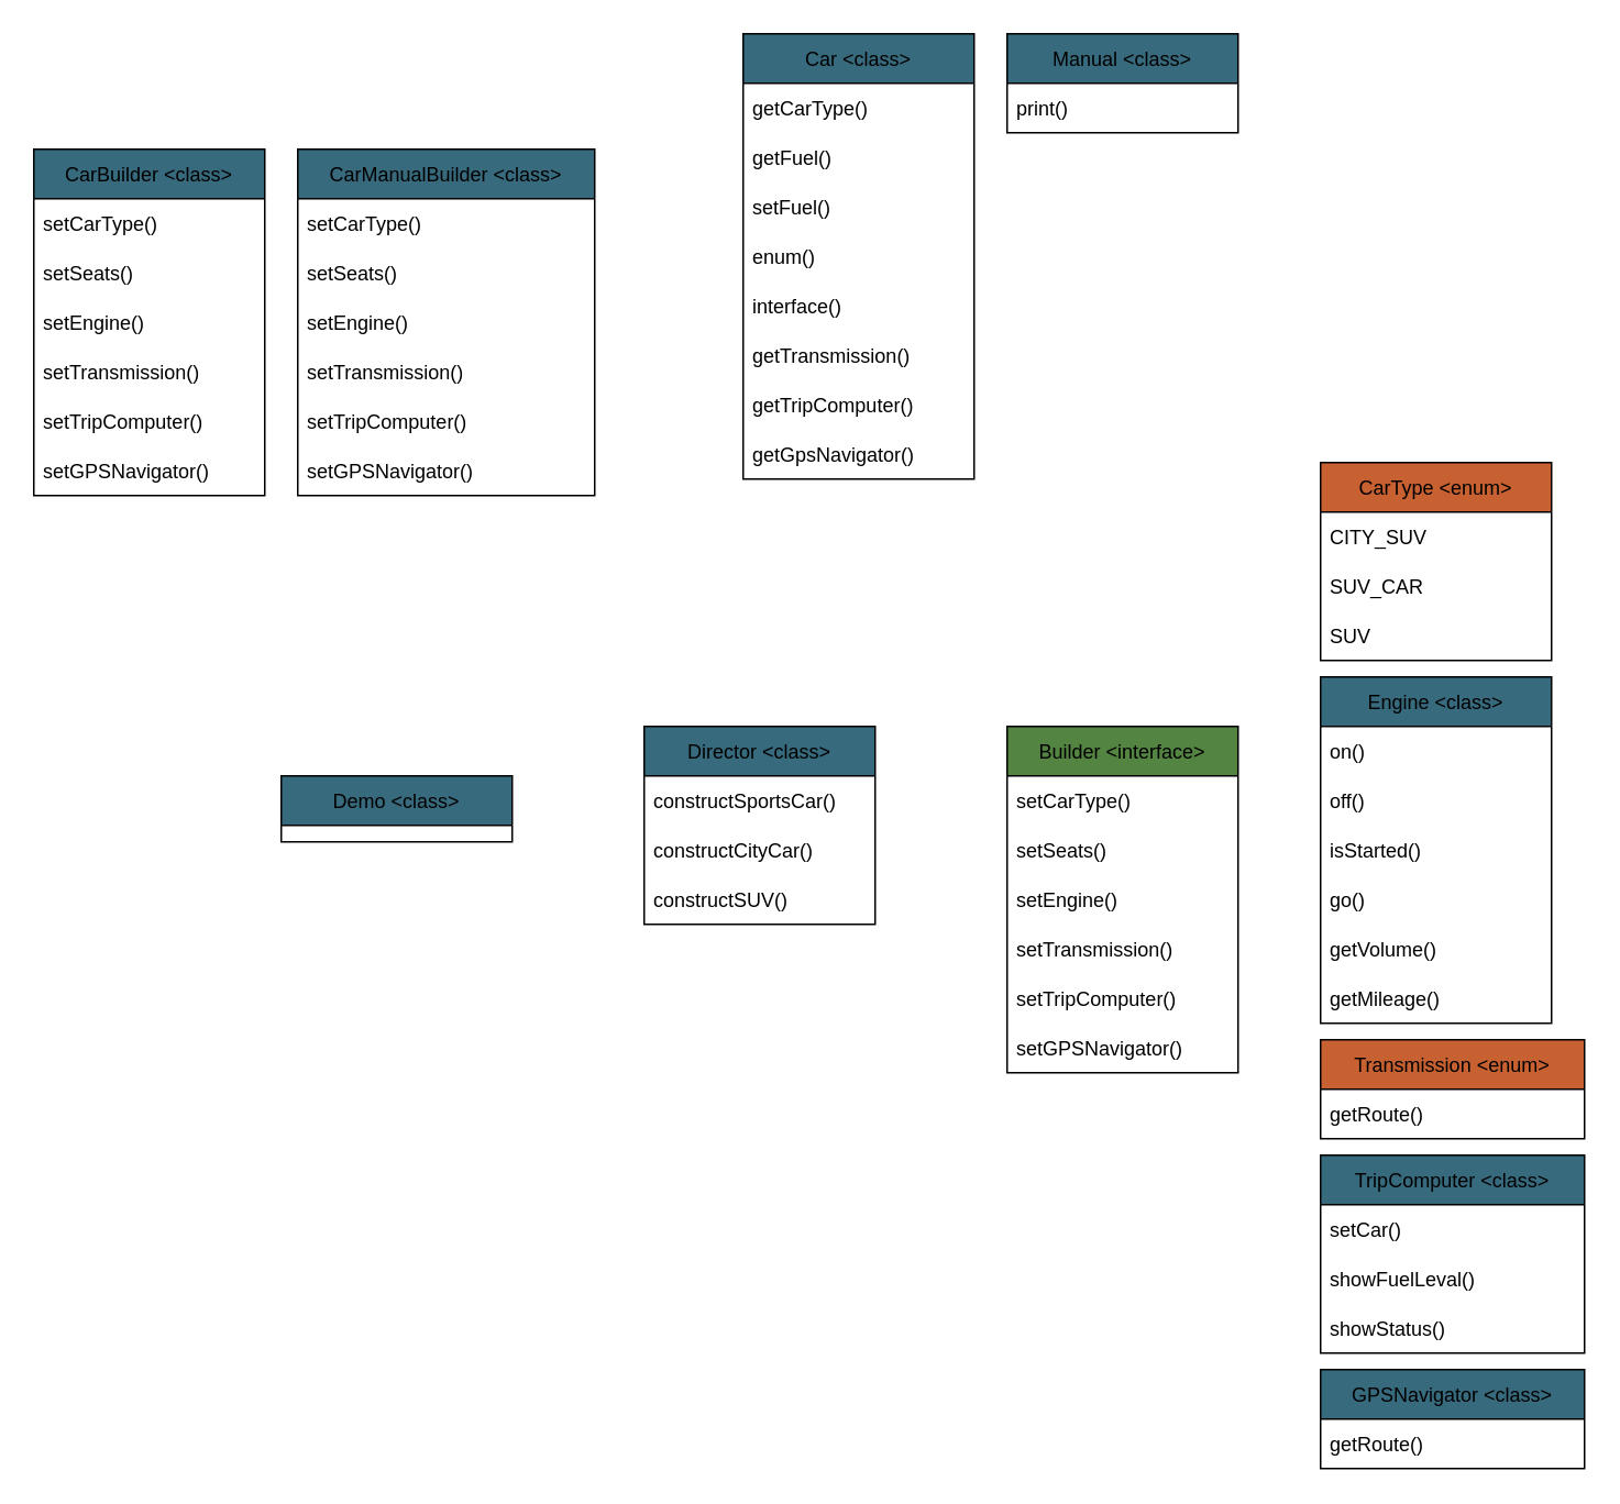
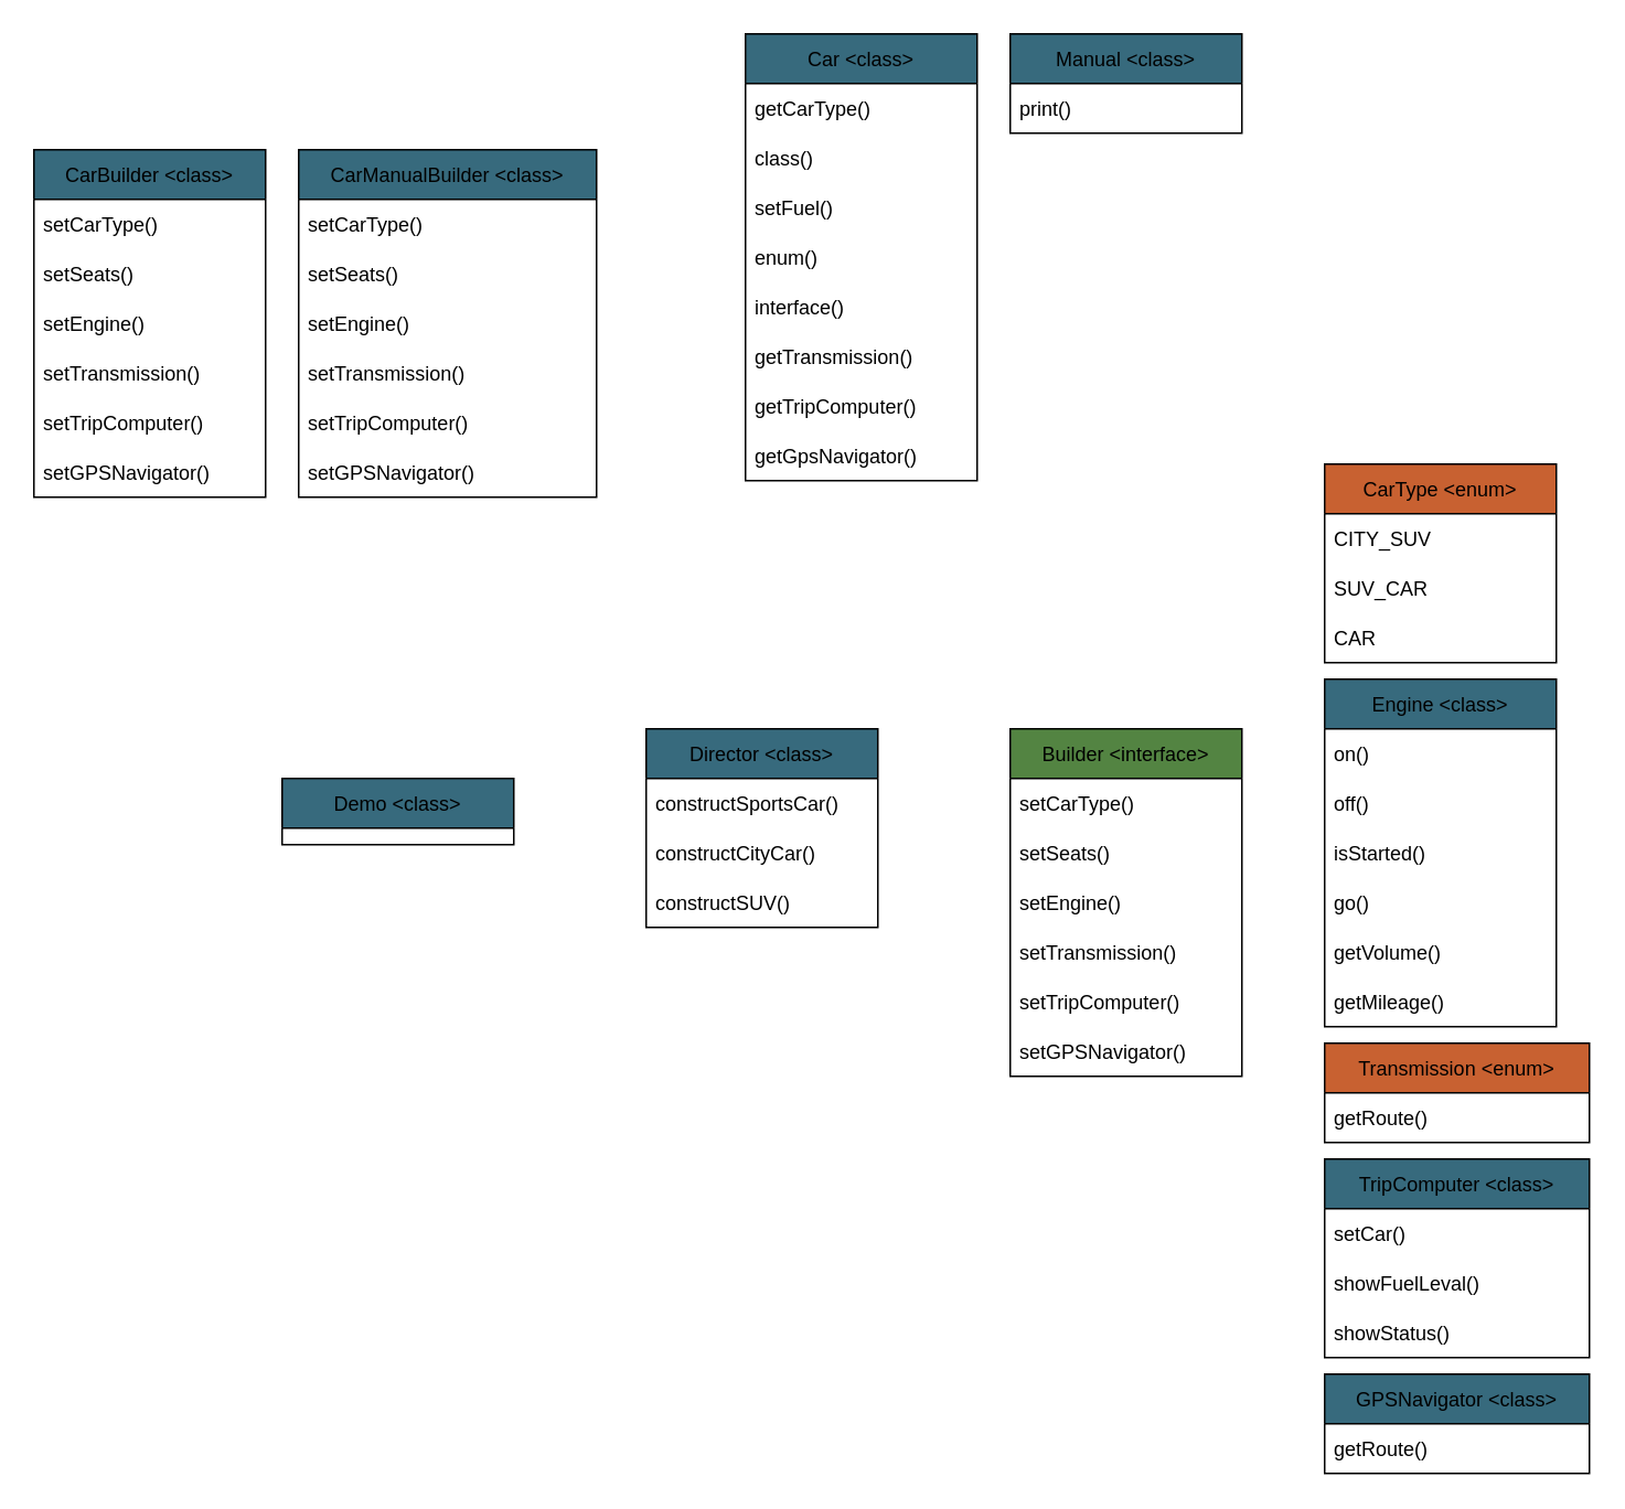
  <mxCell id="0" />
  <mxCell id="1" parent="0" />
  <mxCell id="2" value="Builder &lt;interface&gt;" style="swimlane;fontStyle=0;childLayout=stackLayout;horizontal=1;startSize=30;horizontalStack=0;resizeParent=1;resizeParentMax=0;resizeLast=0;collapsible=1;marginBottom=0;fillColor=#538442;" vertex="1" parent="1"><mxGeometry x="610" y="440" width="140" height="210" as="geometry" /></mxCell>
  <mxCell id="3" value="setCarType()" style="text;strokeColor=none;fillColor=none;align=left;verticalAlign=middle;spacingLeft=4;spacingRight=4;overflow=hidden;points=[[0,0.5],[1,0.5]];portConstraint=eastwest;rotatable=0;" vertex="1" parent="2"><mxGeometry y="30" width="140" height="30" as="geometry" /></mxCell>
  <mxCell id="4" value="setSeats()" style="text;strokeColor=none;fillColor=none;align=left;verticalAlign=middle;spacingLeft=4;spacingRight=4;overflow=hidden;points=[[0,0.5],[1,0.5]];portConstraint=eastwest;rotatable=0;" vertex="1" parent="2"><mxGeometry y="60" width="140" height="30" as="geometry" /></mxCell>
  <mxCell id="5" value="setEngine()" style="text;strokeColor=none;fillColor=none;align=left;verticalAlign=middle;spacingLeft=4;spacingRight=4;overflow=hidden;points=[[0,0.5],[1,0.5]];portConstraint=eastwest;rotatable=0;" vertex="1" parent="2"><mxGeometry y="90" width="140" height="30" as="geometry" /></mxCell>
  <mxCell id="6" value="setTransmission()" style="text;strokeColor=none;fillColor=none;align=left;verticalAlign=middle;spacingLeft=4;spacingRight=4;overflow=hidden;points=[[0,0.5],[1,0.5]];portConstraint=eastwest;rotatable=0;" vertex="1" parent="2"><mxGeometry y="120" width="140" height="30" as="geometry" /></mxCell>
  <mxCell id="7" value="setTripComputer()" style="text;strokeColor=none;fillColor=none;align=left;verticalAlign=middle;spacingLeft=4;spacingRight=4;overflow=hidden;points=[[0,0.5],[1,0.5]];portConstraint=eastwest;rotatable=0;" vertex="1" parent="2"><mxGeometry y="150" width="140" height="30" as="geometry" /></mxCell>
  <mxCell id="8" value="setGPSNavigator()" style="text;strokeColor=none;fillColor=none;align=left;verticalAlign=middle;spacingLeft=4;spacingRight=4;overflow=hidden;points=[[0,0.5],[1,0.5]];portConstraint=eastwest;rotatable=0;" vertex="1" parent="2"><mxGeometry y="180" width="140" height="30" as="geometry" /></mxCell>
  <mxCell id="9" value="CarBuilder &lt;class&gt;" style="swimlane;fontStyle=0;childLayout=stackLayout;horizontal=1;startSize=30;horizontalStack=0;resizeParent=1;resizeParentMax=0;resizeLast=0;collapsible=1;marginBottom=0;fillColor=#376A7D;" vertex="1" parent="1"><mxGeometry x="20" y="90" width="140" height="210" as="geometry" /></mxCell>
  <mxCell id="10" value="setCarType()" style="text;strokeColor=none;fillColor=none;align=left;verticalAlign=middle;spacingLeft=4;spacingRight=4;overflow=hidden;points=[[0,0.5],[1,0.5]];portConstraint=eastwest;rotatable=0;" vertex="1" parent="9"><mxGeometry y="30" width="140" height="30" as="geometry" /></mxCell>
  <mxCell id="11" value="setSeats()" style="text;strokeColor=none;fillColor=none;align=left;verticalAlign=middle;spacingLeft=4;spacingRight=4;overflow=hidden;points=[[0,0.5],[1,0.5]];portConstraint=eastwest;rotatable=0;" vertex="1" parent="9"><mxGeometry y="60" width="140" height="30" as="geometry" /></mxCell>
  <mxCell id="12" value="setEngine()" style="text;strokeColor=none;fillColor=none;align=left;verticalAlign=middle;spacingLeft=4;spacingRight=4;overflow=hidden;points=[[0,0.5],[1,0.5]];portConstraint=eastwest;rotatable=0;" vertex="1" parent="9"><mxGeometry y="90" width="140" height="30" as="geometry" /></mxCell>
  <mxCell id="13" value="setTransmission()" style="text;strokeColor=none;fillColor=none;align=left;verticalAlign=middle;spacingLeft=4;spacingRight=4;overflow=hidden;points=[[0,0.5],[1,0.5]];portConstraint=eastwest;rotatable=0;" vertex="1" parent="9"><mxGeometry y="120" width="140" height="30" as="geometry" /></mxCell>
  <mxCell id="14" value="setTripComputer()" style="text;strokeColor=none;fillColor=none;align=left;verticalAlign=middle;spacingLeft=4;spacingRight=4;overflow=hidden;points=[[0,0.5],[1,0.5]];portConstraint=eastwest;rotatable=0;" vertex="1" parent="9"><mxGeometry y="150" width="140" height="30" as="geometry" /></mxCell>
  <mxCell id="15" value="setGPSNavigator()" style="text;strokeColor=none;fillColor=none;align=left;verticalAlign=middle;spacingLeft=4;spacingRight=4;overflow=hidden;points=[[0,0.5],[1,0.5]];portConstraint=eastwest;rotatable=0;" vertex="1" parent="9"><mxGeometry y="180" width="140" height="30" as="geometry" /></mxCell>
  <mxCell id="16" value="CarManualBuilder &lt;class&gt;" style="swimlane;fontStyle=0;childLayout=stackLayout;horizontal=1;startSize=30;horizontalStack=0;resizeParent=1;resizeParentMax=0;resizeLast=0;collapsible=1;marginBottom=0;fillColor=#376A7D;" vertex="1" parent="1"><mxGeometry x="180" y="90" width="180" height="210" as="geometry" /></mxCell>
  <mxCell id="17" value="setCarType()" style="text;strokeColor=none;fillColor=none;align=left;verticalAlign=middle;spacingLeft=4;spacingRight=4;overflow=hidden;points=[[0,0.5],[1,0.5]];portConstraint=eastwest;rotatable=0;" vertex="1" parent="16"><mxGeometry y="30" width="180" height="30" as="geometry" /></mxCell>
  <mxCell id="18" value="setSeats()" style="text;strokeColor=none;fillColor=none;align=left;verticalAlign=middle;spacingLeft=4;spacingRight=4;overflow=hidden;points=[[0,0.5],[1,0.5]];portConstraint=eastwest;rotatable=0;" vertex="1" parent="16"><mxGeometry y="60" width="180" height="30" as="geometry" /></mxCell>
  <mxCell id="19" value="setEngine()" style="text;strokeColor=none;fillColor=none;align=left;verticalAlign=middle;spacingLeft=4;spacingRight=4;overflow=hidden;points=[[0,0.5],[1,0.5]];portConstraint=eastwest;rotatable=0;" vertex="1" parent="16"><mxGeometry y="90" width="180" height="30" as="geometry" /></mxCell>
  <mxCell id="20" value="setTransmission()" style="text;strokeColor=none;fillColor=none;align=left;verticalAlign=middle;spacingLeft=4;spacingRight=4;overflow=hidden;points=[[0,0.5],[1,0.5]];portConstraint=eastwest;rotatable=0;" vertex="1" parent="16"><mxGeometry y="120" width="180" height="30" as="geometry" /></mxCell>
  <mxCell id="21" value="setTripComputer()" style="text;strokeColor=none;fillColor=none;align=left;verticalAlign=middle;spacingLeft=4;spacingRight=4;overflow=hidden;points=[[0,0.5],[1,0.5]];portConstraint=eastwest;rotatable=0;" vertex="1" parent="16"><mxGeometry y="150" width="180" height="30" as="geometry" /></mxCell>
  <mxCell id="22" value="setGPSNavigator()" style="text;strokeColor=none;fillColor=none;align=left;verticalAlign=middle;spacingLeft=4;spacingRight=4;overflow=hidden;points=[[0,0.5],[1,0.5]];portConstraint=eastwest;rotatable=0;" vertex="1" parent="16"><mxGeometry y="180" width="180" height="30" as="geometry" /></mxCell>
  <mxCell id="23" value="Car &lt;class&gt;" style="swimlane;fontStyle=0;childLayout=stackLayout;horizontal=1;startSize=30;horizontalStack=0;resizeParent=1;resizeParentMax=0;resizeLast=0;collapsible=1;marginBottom=0;fillColor=#376A7D;" vertex="1" parent="1"><mxGeometry x="450" y="20" width="140" height="270" as="geometry" /></mxCell>
  <mxCell id="24" value="getCarType()" style="text;strokeColor=none;fillColor=none;align=left;verticalAlign=middle;spacingLeft=4;spacingRight=4;overflow=hidden;points=[[0,0.5],[1,0.5]];portConstraint=eastwest;rotatable=0;" vertex="1" parent="23"><mxGeometry y="30" width="140" height="30" as="geometry" /></mxCell>
- <mxCell id="25" value="getFuel()" style="text;strokeColor=none;fillColor=none;align=left;verticalAlign=middle;spacingLeft=4;spacingRight=4;overflow=hidden;points=[[0,0.5],[1,0.5]];portConstraint=eastwest;rotatable=0;" vertex="1" parent="23"><mxGeometry y="60" width="140" height="30" as="geometry" /></mxCell>
+ <mxCell id="25" value="class()" style="text;strokeColor=none;fillColor=none;align=left;verticalAlign=middle;spacingLeft=4;spacingRight=4;overflow=hidden;points=[[0,0.5],[1,0.5]];portConstraint=eastwest;rotatable=0;" vertex="1" parent="23"><mxGeometry y="60" width="140" height="30" as="geometry" /></mxCell>
  <mxCell id="26" value="setFuel()" style="text;strokeColor=none;fillColor=none;align=left;verticalAlign=middle;spacingLeft=4;spacingRight=4;overflow=hidden;points=[[0,0.5],[1,0.5]];portConstraint=eastwest;rotatable=0;" vertex="1" parent="23"><mxGeometry y="90" width="140" height="30" as="geometry" /></mxCell>
  <mxCell id="27" value="enum()" style="text;strokeColor=none;fillColor=none;align=left;verticalAlign=middle;spacingLeft=4;spacingRight=4;overflow=hidden;points=[[0,0.5],[1,0.5]];portConstraint=eastwest;rotatable=0;" vertex="1" parent="23"><mxGeometry y="120" width="140" height="30" as="geometry" /></mxCell>
  <mxCell id="28" value="interface()" style="text;strokeColor=none;fillColor=none;align=left;verticalAlign=middle;spacingLeft=4;spacingRight=4;overflow=hidden;points=[[0,0.5],[1,0.5]];portConstraint=eastwest;rotatable=0;" vertex="1" parent="23"><mxGeometry y="150" width="140" height="30" as="geometry" /></mxCell>
  <mxCell id="29" value="getTransmission()" style="text;strokeColor=none;fillColor=none;align=left;verticalAlign=middle;spacingLeft=4;spacingRight=4;overflow=hidden;points=[[0,0.5],[1,0.5]];portConstraint=eastwest;rotatable=0;" vertex="1" parent="23"><mxGeometry y="180" width="140" height="30" as="geometry" /></mxCell>
  <mxCell id="30" value="getTripComputer()" style="text;strokeColor=none;fillColor=none;align=left;verticalAlign=middle;spacingLeft=4;spacingRight=4;overflow=hidden;points=[[0,0.5],[1,0.5]];portConstraint=eastwest;rotatable=0;" vertex="1" parent="23"><mxGeometry y="210" width="140" height="30" as="geometry" /></mxCell>
  <mxCell id="31" value="getGpsNavigator()" style="text;strokeColor=none;fillColor=none;align=left;verticalAlign=middle;spacingLeft=4;spacingRight=4;overflow=hidden;points=[[0,0.5],[1,0.5]];portConstraint=eastwest;rotatable=0;" vertex="1" parent="23"><mxGeometry y="240" width="140" height="30" as="geometry" /></mxCell>
  <mxCell id="32" value="CarType &lt;enum&gt;" style="swimlane;fontStyle=0;childLayout=stackLayout;horizontal=1;startSize=30;horizontalStack=0;resizeParent=1;resizeParentMax=0;resizeLast=0;collapsible=1;marginBottom=0;fillColor=#C86131;" vertex="1" parent="1"><mxGeometry x="800" y="280" width="140" height="120" as="geometry" /></mxCell>
  <mxCell id="33" value="CITY_SUV    " style="text;strokeColor=none;fillColor=none;align=left;verticalAlign=middle;spacingLeft=4;spacingRight=4;overflow=hidden;points=[[0,0.5],[1,0.5]];portConstraint=eastwest;rotatable=0;" vertex="1" parent="32"><mxGeometry y="30" width="140" height="30" as="geometry" /></mxCell>
  <mxCell id="34" value="SUV_CAR" style="text;strokeColor=none;fillColor=none;align=left;verticalAlign=middle;spacingLeft=4;spacingRight=4;overflow=hidden;points=[[0,0.5],[1,0.5]];portConstraint=eastwest;rotatable=0;" vertex="1" parent="32"><mxGeometry y="60" width="140" height="30" as="geometry" /></mxCell>
- <mxCell id="35" value="SUV" style="text;strokeColor=none;fillColor=none;align=left;verticalAlign=middle;spacingLeft=4;spacingRight=4;overflow=hidden;points=[[0,0.5],[1,0.5]];portConstraint=eastwest;rotatable=0;" vertex="1" parent="32"><mxGeometry y="90" width="140" height="30" as="geometry" /></mxCell>
+ <mxCell id="35" value="CAR" style="text;strokeColor=none;fillColor=none;align=left;verticalAlign=middle;spacingLeft=4;spacingRight=4;overflow=hidden;points=[[0,0.5],[1,0.5]];portConstraint=eastwest;rotatable=0;" vertex="1" parent="32"><mxGeometry y="90" width="140" height="30" as="geometry" /></mxCell>
  <mxCell id="36" value="Manual &lt;class&gt;" style="swimlane;fontStyle=0;childLayout=stackLayout;horizontal=1;startSize=30;horizontalStack=0;resizeParent=1;resizeParentMax=0;resizeLast=0;collapsible=1;marginBottom=0;fillColor=#376A7D;" vertex="1" parent="1"><mxGeometry x="610" y="20" width="140" height="60" as="geometry" /></mxCell>
  <mxCell id="37" value="print()" style="text;strokeColor=none;fillColor=none;align=left;verticalAlign=middle;spacingLeft=4;spacingRight=4;overflow=hidden;points=[[0,0.5],[1,0.5]];portConstraint=eastwest;rotatable=0;" vertex="1" parent="36"><mxGeometry y="30" width="140" height="30" as="geometry" /></mxCell>
  <mxCell id="38" value="Engine &lt;class&gt;" style="swimlane;fontStyle=0;childLayout=stackLayout;horizontal=1;startSize=30;horizontalStack=0;resizeParent=1;resizeParentMax=0;resizeLast=0;collapsible=1;marginBottom=0;fillColor=#376A7D;" vertex="1" parent="1"><mxGeometry x="800" y="410" width="140" height="210" as="geometry" /></mxCell>
  <mxCell id="39" value="on()" style="text;strokeColor=none;fillColor=none;align=left;verticalAlign=middle;spacingLeft=4;spacingRight=4;overflow=hidden;points=[[0,0.5],[1,0.5]];portConstraint=eastwest;rotatable=0;" vertex="1" parent="38"><mxGeometry y="30" width="140" height="30" as="geometry" /></mxCell>
  <mxCell id="40" value="off()" style="text;strokeColor=none;fillColor=none;align=left;verticalAlign=middle;spacingLeft=4;spacingRight=4;overflow=hidden;points=[[0,0.5],[1,0.5]];portConstraint=eastwest;rotatable=0;" vertex="1" parent="38"><mxGeometry y="60" width="140" height="30" as="geometry" /></mxCell>
  <mxCell id="41" value="isStarted()" style="text;strokeColor=none;fillColor=none;align=left;verticalAlign=middle;spacingLeft=4;spacingRight=4;overflow=hidden;points=[[0,0.5],[1,0.5]];portConstraint=eastwest;rotatable=0;" vertex="1" parent="38"><mxGeometry y="90" width="140" height="30" as="geometry" /></mxCell>
  <mxCell id="42" value="go()" style="text;strokeColor=none;fillColor=none;align=left;verticalAlign=middle;spacingLeft=4;spacingRight=4;overflow=hidden;points=[[0,0.5],[1,0.5]];portConstraint=eastwest;rotatable=0;" vertex="1" parent="38"><mxGeometry y="120" width="140" height="30" as="geometry" /></mxCell>
  <mxCell id="43" value="getVolume()" style="text;strokeColor=none;fillColor=none;align=left;verticalAlign=middle;spacingLeft=4;spacingRight=4;overflow=hidden;points=[[0,0.5],[1,0.5]];portConstraint=eastwest;rotatable=0;" vertex="1" parent="38"><mxGeometry y="150" width="140" height="30" as="geometry" /></mxCell>
  <mxCell id="44" value="getMileage()" style="text;strokeColor=none;fillColor=none;align=left;verticalAlign=middle;spacingLeft=4;spacingRight=4;overflow=hidden;points=[[0,0.5],[1,0.5]];portConstraint=eastwest;rotatable=0;" vertex="1" parent="38"><mxGeometry y="180" width="140" height="30" as="geometry" /></mxCell>
  <mxCell id="45" value="GPSNavigator &lt;class&gt;" style="swimlane;fontStyle=0;childLayout=stackLayout;horizontal=1;startSize=30;horizontalStack=0;resizeParent=1;resizeParentMax=0;resizeLast=0;collapsible=1;marginBottom=0;fillColor=#376A7D;" vertex="1" parent="1"><mxGeometry x="800" y="830" width="160" height="60" as="geometry" /></mxCell>
  <mxCell id="46" value="getRoute()" style="text;strokeColor=none;fillColor=none;align=left;verticalAlign=middle;spacingLeft=4;spacingRight=4;overflow=hidden;points=[[0,0.5],[1,0.5]];portConstraint=eastwest;rotatable=0;" vertex="1" parent="45"><mxGeometry y="30" width="160" height="30" as="geometry" /></mxCell>
  <mxCell id="47" value="Transmission &lt;enum&gt;" style="swimlane;fontStyle=0;childLayout=stackLayout;horizontal=1;startSize=30;horizontalStack=0;resizeParent=1;resizeParentMax=0;resizeLast=0;collapsible=1;marginBottom=0;fillColor=#C86131;" vertex="1" parent="1"><mxGeometry x="800" y="630" width="160" height="60" as="geometry" /></mxCell>
  <mxCell id="48" value="getRoute()" style="text;strokeColor=none;fillColor=none;align=left;verticalAlign=middle;spacingLeft=4;spacingRight=4;overflow=hidden;points=[[0,0.5],[1,0.5]];portConstraint=eastwest;rotatable=0;" vertex="1" parent="47"><mxGeometry y="30" width="160" height="30" as="geometry" /></mxCell>
  <mxCell id="49" value="TripComputer &lt;class&gt;" style="swimlane;fontStyle=0;childLayout=stackLayout;horizontal=1;startSize=30;horizontalStack=0;resizeParent=1;resizeParentMax=0;resizeLast=0;collapsible=1;marginBottom=0;fillColor=#376A7D;" vertex="1" parent="1"><mxGeometry x="800" y="700" width="160" height="120" as="geometry" /></mxCell>
  <mxCell id="50" value="setCar()" style="text;strokeColor=none;fillColor=none;align=left;verticalAlign=middle;spacingLeft=4;spacingRight=4;overflow=hidden;points=[[0,0.5],[1,0.5]];portConstraint=eastwest;rotatable=0;" vertex="1" parent="49"><mxGeometry y="30" width="160" height="30" as="geometry" /></mxCell>
  <mxCell id="51" value="showFuelLeval()" style="text;strokeColor=none;fillColor=none;align=left;verticalAlign=middle;spacingLeft=4;spacingRight=4;overflow=hidden;points=[[0,0.5],[1,0.5]];portConstraint=eastwest;rotatable=0;" vertex="1" parent="49"><mxGeometry y="60" width="160" height="30" as="geometry" /></mxCell>
  <mxCell id="52" value="showStatus()" style="text;strokeColor=none;fillColor=none;align=left;verticalAlign=middle;spacingLeft=4;spacingRight=4;overflow=hidden;points=[[0,0.5],[1,0.5]];portConstraint=eastwest;rotatable=0;" vertex="1" parent="49"><mxGeometry y="90" width="160" height="30" as="geometry" /></mxCell>
  <mxCell id="53" value="Director &lt;class&gt;" style="swimlane;fontStyle=0;childLayout=stackLayout;horizontal=1;startSize=30;horizontalStack=0;resizeParent=1;resizeParentMax=0;resizeLast=0;collapsible=1;marginBottom=0;fillColor=#376A7D;" vertex="1" parent="1"><mxGeometry x="390" y="440" width="140" height="120" as="geometry" /></mxCell>
  <mxCell id="54" value="constructSportsCar()" style="text;strokeColor=none;fillColor=none;align=left;verticalAlign=middle;spacingLeft=4;spacingRight=4;overflow=hidden;points=[[0,0.5],[1,0.5]];portConstraint=eastwest;rotatable=0;" vertex="1" parent="53"><mxGeometry y="30" width="140" height="30" as="geometry" /></mxCell>
  <mxCell id="55" value="constructCityCar()" style="text;strokeColor=none;fillColor=none;align=left;verticalAlign=middle;spacingLeft=4;spacingRight=4;overflow=hidden;points=[[0,0.5],[1,0.5]];portConstraint=eastwest;rotatable=0;" vertex="1" parent="53"><mxGeometry y="60" width="140" height="30" as="geometry" /></mxCell>
  <mxCell id="56" value="constructSUV()" style="text;strokeColor=none;fillColor=none;align=left;verticalAlign=middle;spacingLeft=4;spacingRight=4;overflow=hidden;points=[[0,0.5],[1,0.5]];portConstraint=eastwest;rotatable=0;" vertex="1" parent="53"><mxGeometry y="90" width="140" height="30" as="geometry" /></mxCell>
  <mxCell id="57" value="Demo &lt;class&gt;" style="swimlane;fontStyle=0;childLayout=stackLayout;horizontal=1;startSize=30;horizontalStack=0;resizeParent=1;resizeParentMax=0;resizeLast=0;collapsible=1;marginBottom=0;fillColor=#376A7D;" vertex="1" parent="1"><mxGeometry x="170" y="470" width="140" height="40" as="geometry" /></mxCell>
